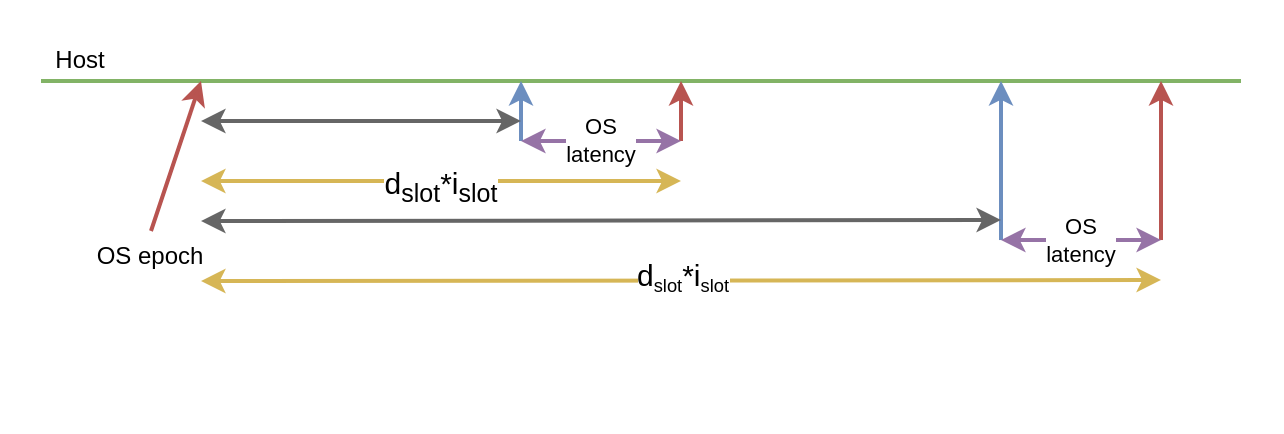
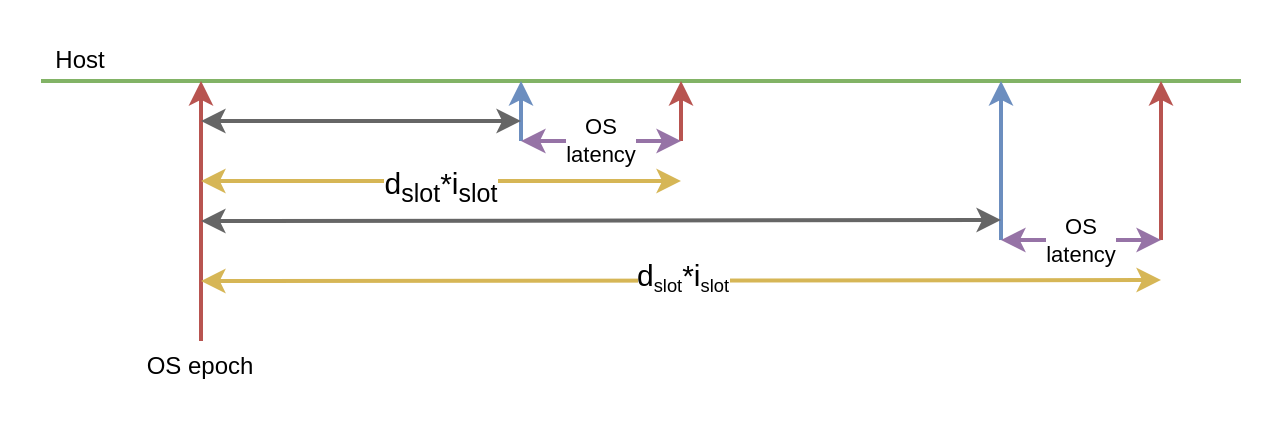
  <mxCell id="0" />
  <mxCell id="1" parent="0" />
  <mxCell id="2" value="" style="endArrow=none;html=1;fillColor=#d5e8d4;strokeColor=#82b366;strokeWidth=2;" parent="1" edge="1"><mxGeometry width="50" height="50" relative="1" as="geometry"><mxPoint x="20" y="40" as="sourcePoint" /><mxPoint x="620" y="40" as="targetPoint" /></mxGeometry></mxCell>
  <mxCell id="3" value="" style="endArrow=classic;html=1;fillColor=#f8cecc;strokeColor=#b85450;strokeWidth=2;exitX=0.5;exitY=0;exitDx=0;exitDy=0;" parent="1" source="4" edge="1"><mxGeometry width="50" height="50" relative="1" as="geometry"><mxPoint x="100" y="130" as="sourcePoint" /><mxPoint x="100" y="40" as="targetPoint" /></mxGeometry></mxCell>
- <mxCell id="4" value="OS epoch" style="text;html=1;strokeColor=none;fillColor=none;align=center;verticalAlign=middle;whiteSpace=wrap;rounded=0;" parent="1" vertex="1"><mxGeometry x="25" y="115" width="100" height="25" as="geometry" /></mxCell>
+ <mxCell id="4" value="OS epoch" style="text;html=1;strokeColor=none;fillColor=none;align=center;verticalAlign=middle;whiteSpace=wrap;rounded=0;" parent="1" vertex="1"><mxGeometry x="50" y="170" width="100" height="25" as="geometry" /></mxCell>
  <mxCell id="5" value="Host" style="text;html=1;strokeColor=none;fillColor=none;align=center;verticalAlign=middle;whiteSpace=wrap;rounded=0;" parent="1" vertex="1"><mxGeometry x="20" y="20" width="40" height="20" as="geometry" /></mxCell>
  <mxCell id="6" value="" style="endArrow=classic;html=1;fillColor=#f8cecc;strokeColor=#b85450;strokeWidth=2;" parent="1" edge="1"><mxGeometry width="50" height="50" relative="1" as="geometry"><mxPoint x="340" y="70" as="sourcePoint" /><mxPoint x="340" y="40" as="targetPoint" /></mxGeometry></mxCell>
  <mxCell id="7" value="" style="endArrow=classic;startArrow=classic;html=1;fillColor=#fff2cc;strokeColor=#d6b656;strokeWidth=2;" parent="1" edge="1"><mxGeometry width="50" height="50" relative="1" as="geometry"><mxPoint x="100" y="90" as="sourcePoint" /><mxPoint x="340" y="90" as="targetPoint" /></mxGeometry></mxCell>
  <mxCell id="8" value="&lt;font style=&quot;font-size: 15px&quot;&gt;d&lt;sub&gt;slot&lt;/sub&gt;*i&lt;sub&gt;slot&lt;/sub&gt;&lt;/font&gt;" style="edgeLabel;html=1;align=center;verticalAlign=middle;resizable=0;points=[];" vertex="1" connectable="0" parent="7"><mxGeometry x="-0.089" y="-2" relative="1" as="geometry"><mxPoint x="10.95" as="offset" /></mxGeometry></mxCell>
  <mxCell id="9" value="" style="endArrow=classic;html=1;fillColor=#dae8fc;strokeColor=#6c8ebf;strokeWidth=2;" parent="1" edge="1"><mxGeometry width="50" height="50" relative="1" as="geometry"><mxPoint x="260" y="70" as="sourcePoint" /><mxPoint x="260" y="40" as="targetPoint" /></mxGeometry></mxCell>
  <mxCell id="10" value="" style="endArrow=classic;startArrow=classic;html=1;fillColor=#f5f5f5;strokeColor=#666666;strokeWidth=2;" parent="1" edge="1"><mxGeometry width="50" height="50" relative="1" as="geometry"><mxPoint x="100" y="60" as="sourcePoint" /><mxPoint x="260" y="60" as="targetPoint" /></mxGeometry></mxCell>
  <mxCell id="11" value="OS&lt;br&gt;latency" style="endArrow=classic;startArrow=classic;html=1;fillColor=#e1d5e7;strokeColor=#9673a6;strokeWidth=2;" parent="1" edge="1"><mxGeometry width="50" height="50" relative="1" as="geometry"><mxPoint x="260" y="70" as="sourcePoint" /><mxPoint x="340" y="70" as="targetPoint" /></mxGeometry></mxCell>
  <mxCell id="12" value="" style="endArrow=classic;html=1;fillColor=#f8cecc;strokeColor=#b85450;strokeWidth=2;" parent="1" edge="1"><mxGeometry width="50" height="50" relative="1" as="geometry"><mxPoint x="580" y="119.52" as="sourcePoint" /><mxPoint x="580" y="40" as="targetPoint" /></mxGeometry></mxCell>
  <mxCell id="13" value="" style="endArrow=classic;startArrow=classic;html=1;fillColor=#fff2cc;strokeColor=#d6b656;strokeWidth=2;" parent="1" edge="1"><mxGeometry width="50" height="50" relative="1" as="geometry"><mxPoint x="100" y="140" as="sourcePoint" /><mxPoint x="580" y="139.52" as="targetPoint" /></mxGeometry></mxCell>
  <mxCell id="14" value="&lt;span style=&quot;font-size: 15px&quot;&gt;d&lt;/span&gt;&lt;sub&gt;slot&lt;/sub&gt;&lt;span style=&quot;font-size: 15px&quot;&gt;*i&lt;/span&gt;&lt;sub&gt;slot&lt;/sub&gt;" style="edgeLabel;html=1;align=center;verticalAlign=middle;resizable=0;points=[];" vertex="1" connectable="0" parent="13"><mxGeometry x="0.146" y="1" relative="1" as="geometry"><mxPoint x="-34.76" as="offset" /></mxGeometry></mxCell>
  <mxCell id="15" value="" style="endArrow=classic;html=1;fillColor=#dae8fc;strokeColor=#6c8ebf;strokeWidth=2;" parent="1" edge="1"><mxGeometry width="50" height="50" relative="1" as="geometry"><mxPoint x="500" y="119.52" as="sourcePoint" /><mxPoint x="500" y="40" as="targetPoint" /></mxGeometry></mxCell>
  <mxCell id="16" value="" style="endArrow=classic;startArrow=classic;html=1;fillColor=#f5f5f5;strokeColor=#666666;strokeWidth=2;" parent="1" edge="1"><mxGeometry width="50" height="50" relative="1" as="geometry"><mxPoint x="100" y="110" as="sourcePoint" /><mxPoint x="500" y="109.52" as="targetPoint" /></mxGeometry></mxCell>
  <mxCell id="17" value="OS&lt;br&gt;latency" style="endArrow=classic;startArrow=classic;html=1;fillColor=#e1d5e7;strokeColor=#9673a6;strokeWidth=2;" parent="1" edge="1"><mxGeometry width="50" height="50" relative="1" as="geometry"><mxPoint x="500" y="119.52" as="sourcePoint" /><mxPoint x="580" y="119.52" as="targetPoint" /></mxGeometry></mxCell>
